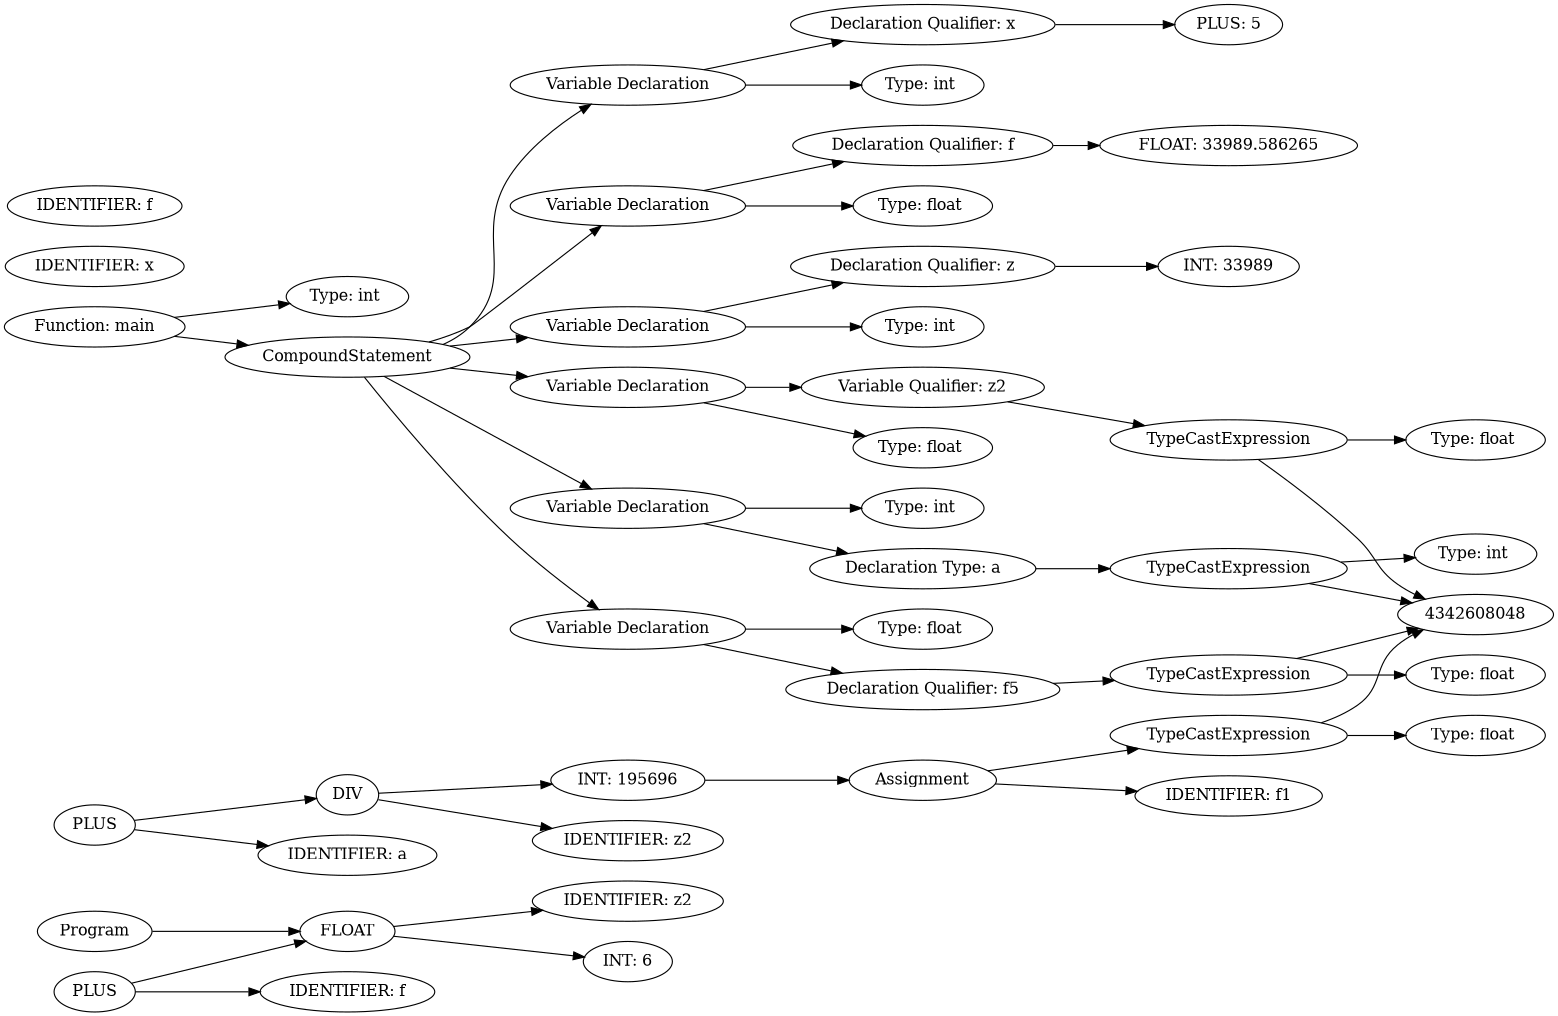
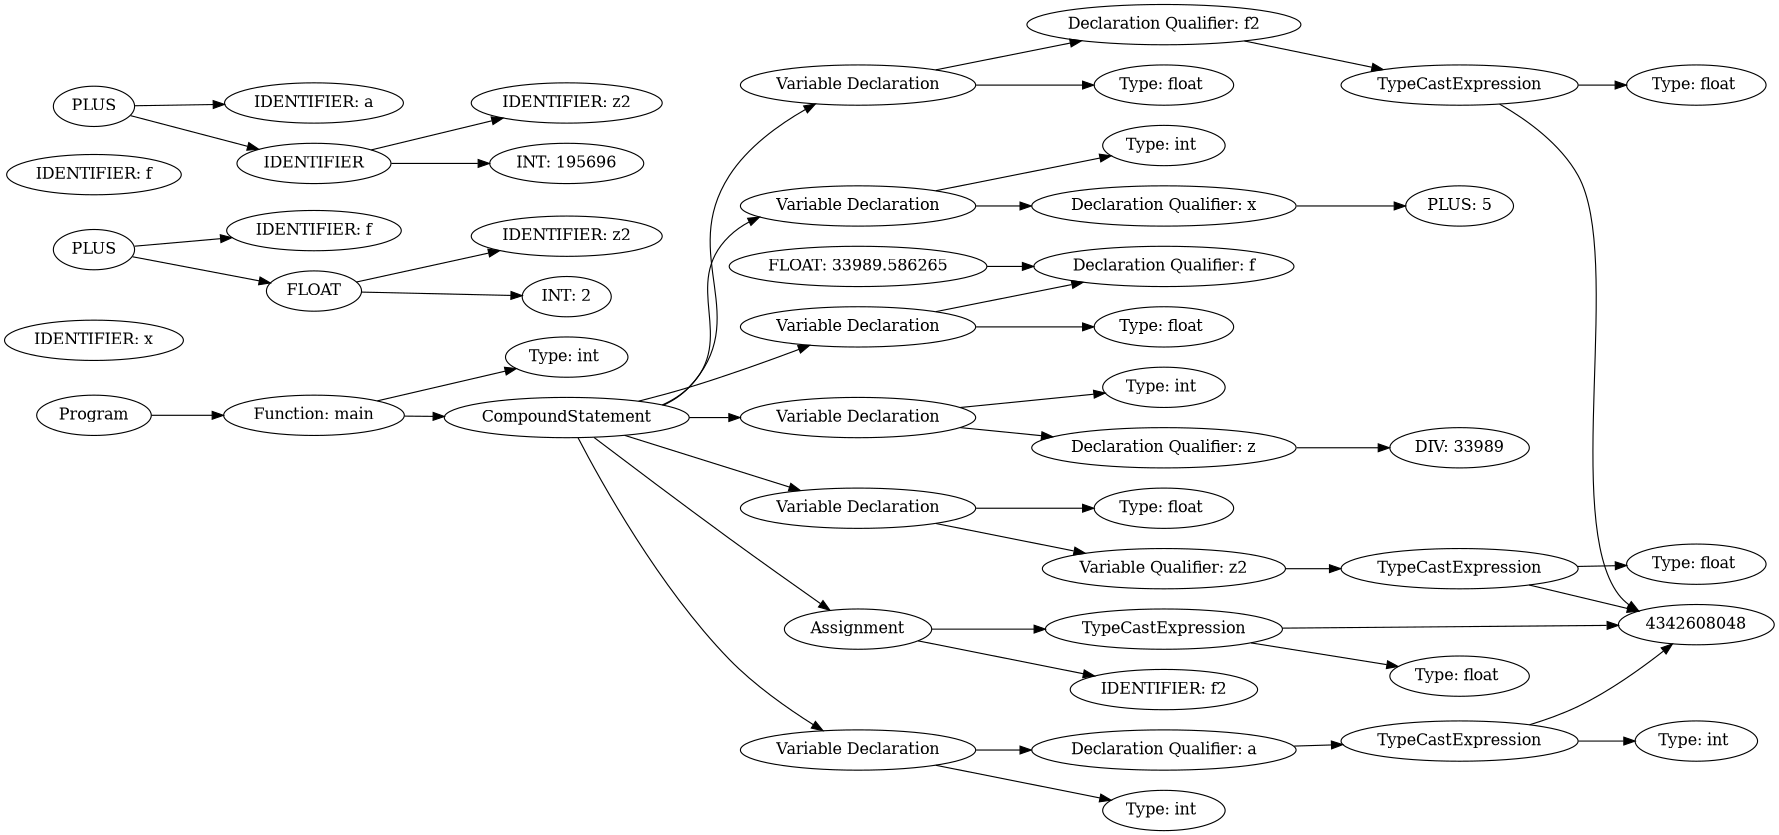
  digraph {
    rankdir=LR
    n1 [label=Program]
    n2 [label="Function: main"]
    n3 [label="Type: int "]
    n4 [label=CompoundStatement]
    n5 [label="Variable Declaration"]
    n6 [label="Variable Declaration"]
    n7 [label="Variable Declaration"]
    n8 [label="Variable Declaration"]
    n9 [label="Variable Declaration"]
    n10 [label="Variable Declaration"]
    n11 [label=Assignment]
    n12 [label="Type: int "]
    n13 [label="Declaration Qualifier: x"]
    n14 [label="Type: float "]
    n15 [label="Declaration Qualifier: f"]
    n16 [label="Type: int "]
    n17 [label="Declaration Qualifier: z"]
    n18 [label="Type: float "]
    n19 [label="Variable Qualifier: z2"]
    n20 [label="Type: int "]
-   n21 [label="Declaration Type: a"]
+   n21 [label="Declaration Qualifier: a"]
    n22 [label="Type: float "]
-   n23 [label="Declaration Qualifier: f5"]
-   n24 [label="IDENTIFIER: f1"]
+   n23 [label="Declaration Qualifier: f2"]
+   n24 [label="IDENTIFIER: f2"]
    n25 [label=TypeCastExpression]
    n26 [label="PLUS: 5"]
    n27 [label="FLOAT: 33989.586265"]
-   n28 [label="INT: 33989"]
+   n28 [label="DIV: 33989"]
    n29 [label=TypeCastExpression]
    n30 [label="Type: float "]
    4342608048
    n32 [label="IDENTIFIER: x"]
    n33 [label=TypeCastExpression]
    n34 [label="Type: int "]
    n35 [label=PLUS]
    n36 [label="IDENTIFIER: f"]
    n37 [label=FLOAT]
    n38 [label="IDENTIFIER: z2"]
-   n39 [label="INT: 6"]
+   n39 [label="INT: 2"]
    n40 [label=TypeCastExpression]
    n41 [label="Type: float "]
    n42 [label="IDENTIFIER: f"]
    n43 [label="Type: float "]
    n44 [label=PLUS]
    n45 [label="IDENTIFIER: a"]
-   n46 [label=DIV]
+   n46 [label=IDENTIFIER]
    n47 [label="IDENTIFIER: z2"]
    n48 [label="INT: 195696"]
-   n1 -> n37
+   n1 -> n2
    n2 -> n3
    n2 -> n4
    n4 -> n5
    n4 -> n6
    n4 -> n7
    n4 -> n8
    n4 -> n9
    n4 -> n10
-   n48 -> n11
+   n4 -> n11
    n5 -> n12
    n5 -> n13
    n6 -> n14
    n6 -> n15
    n7 -> n16
    n7 -> n17
    n8 -> n18
    n8 -> n19
    n9 -> n20
    n9 -> n21
    n10 -> n22
    n10 -> n23
    n11 -> n24
    n11 -> n25
    n13 -> n26
-   n15 -> n27
+   n27 -> n15
    n17 -> n28
    n19 -> n29
    n21 -> n33
    n23 -> n40
    n25 -> 4342608048
    n25 -> n43
    n29 -> n30
    n29 -> 4342608048
    n33 -> 4342608048
    n33 -> n34
    n35 -> n36
    n35 -> n37
    n37 -> n38
    n37 -> n39
    n40 -> 4342608048
    n40 -> n41
    n44 -> n45
    n44 -> n46
    n46 -> n47
    n46 -> n48
  }
